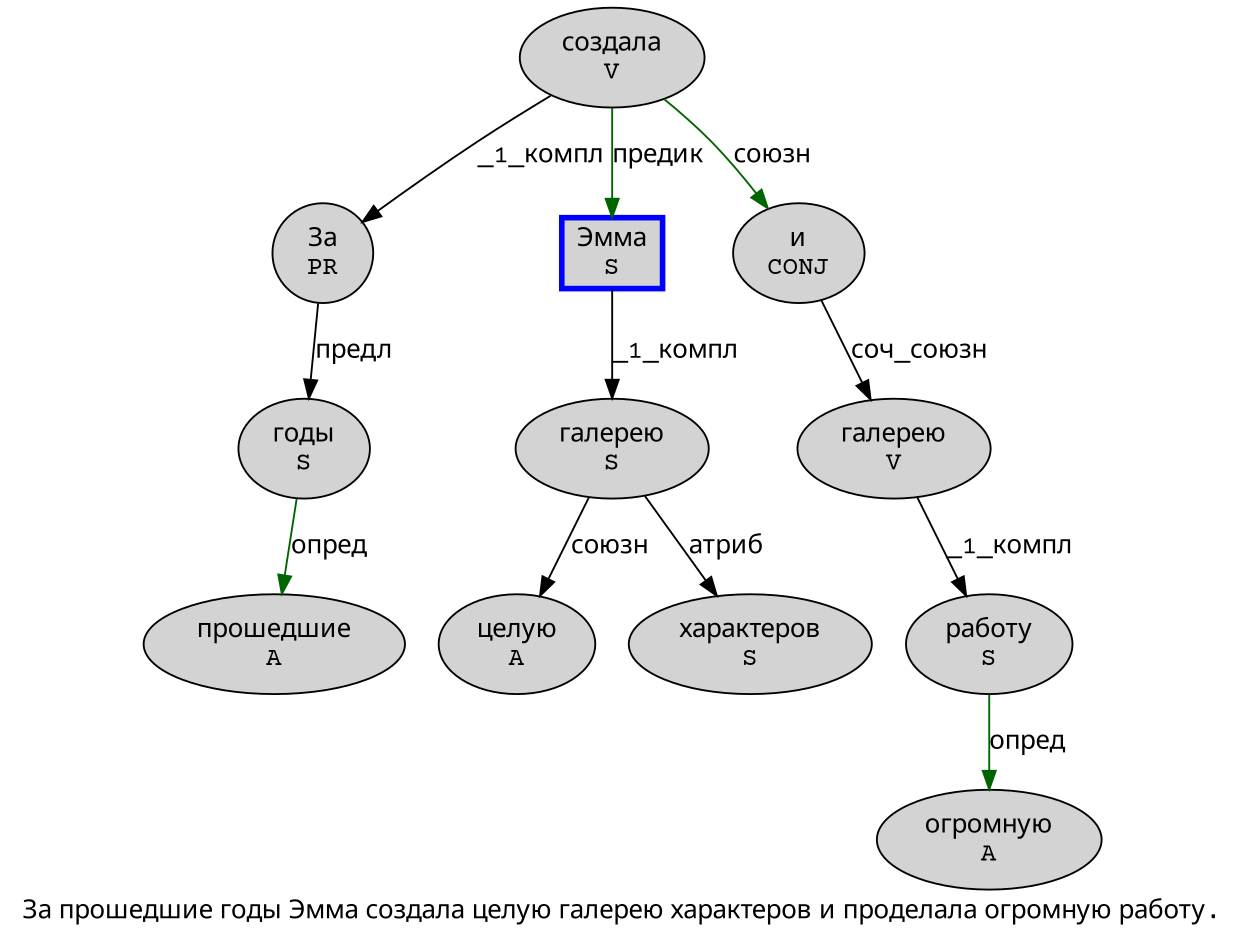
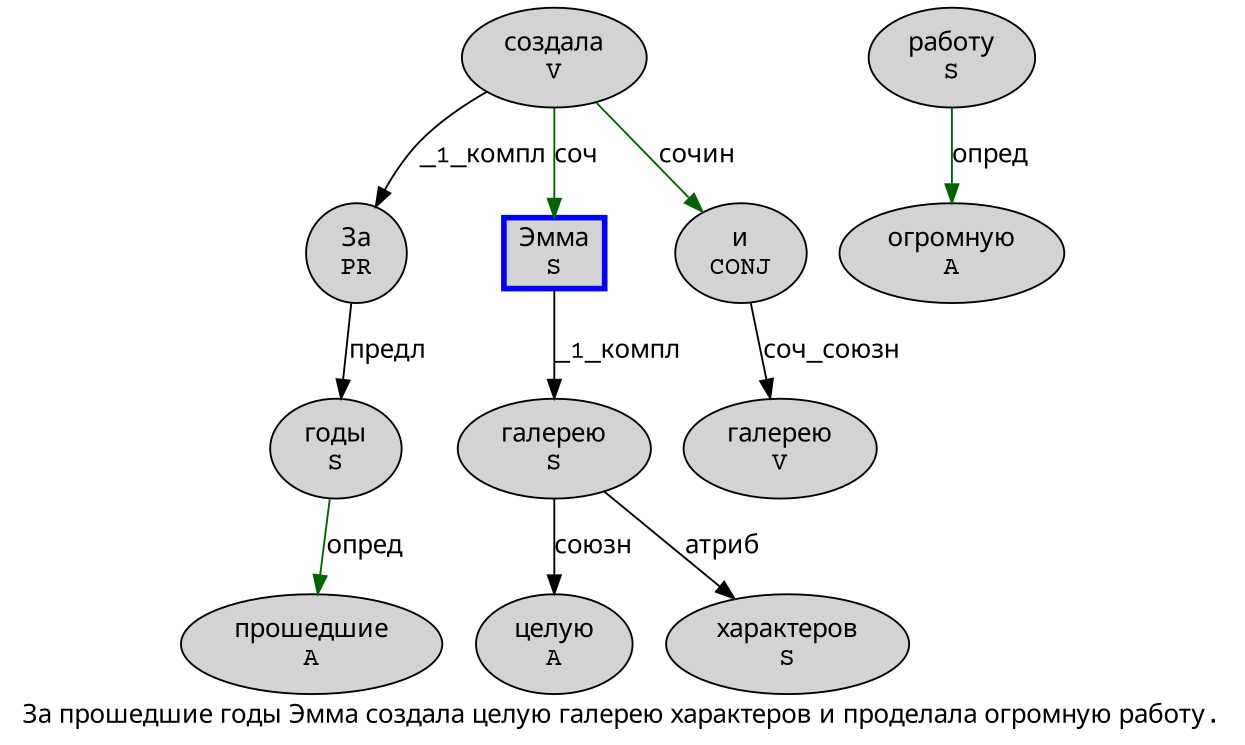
  digraph {
    fontname="Courier Prime"
    label="За прошедшие годы Эмма создала целую галерею характеров и проделала огромную работу."
    node [fillcolor=lightgray fontname="Courier Prime" penwidth=1 shape=ellipse style=filled]
    edge [color=black fontname="Courier Prime"]
    n1 [label="За\nPR"]
    n2 [label="годы\nS"]
    n3 [label="прошедшие\nA"]
    n4 [color=blue label="Эмма\nS" penwidth=3 shape=box]
    n5 [label="галерею\nS"]
    n6 [label="создала\nV"]
    n7 [label="и\nCONJ"]
    n8 [label="целую\nA"]
    n9 [label="характеров\nS"]
    n10 [label="галерею\nV"]
    n11 [label="работу\nS"]
    n12 [label="огромную\nA"]
    n1 -> n2 [label="предл"]
    n2 -> n3 [color=darkgreen label="опред"]
    n4 -> n5 [label="_1_компл"]
    n5 -> n8 [label="союзн"]
    n5 -> n9 [label="атриб"]
    n6 -> n1 [label="_1_компл"]
-   n6 -> n4 [color=darkgreen label="предик"]
-   n6 -> n7 [color=darkgreen label="союзн"]
+   n6 -> n4 [color=darkgreen label="соч"]
+   n6 -> n7 [color=darkgreen label="сочин"]
    n7 -> n10 [label="соч_союзн"]
-   n10 -> n11 [label="_1_компл"]
    n11 -> n12 [color=darkgreen label="опред"]
  }
